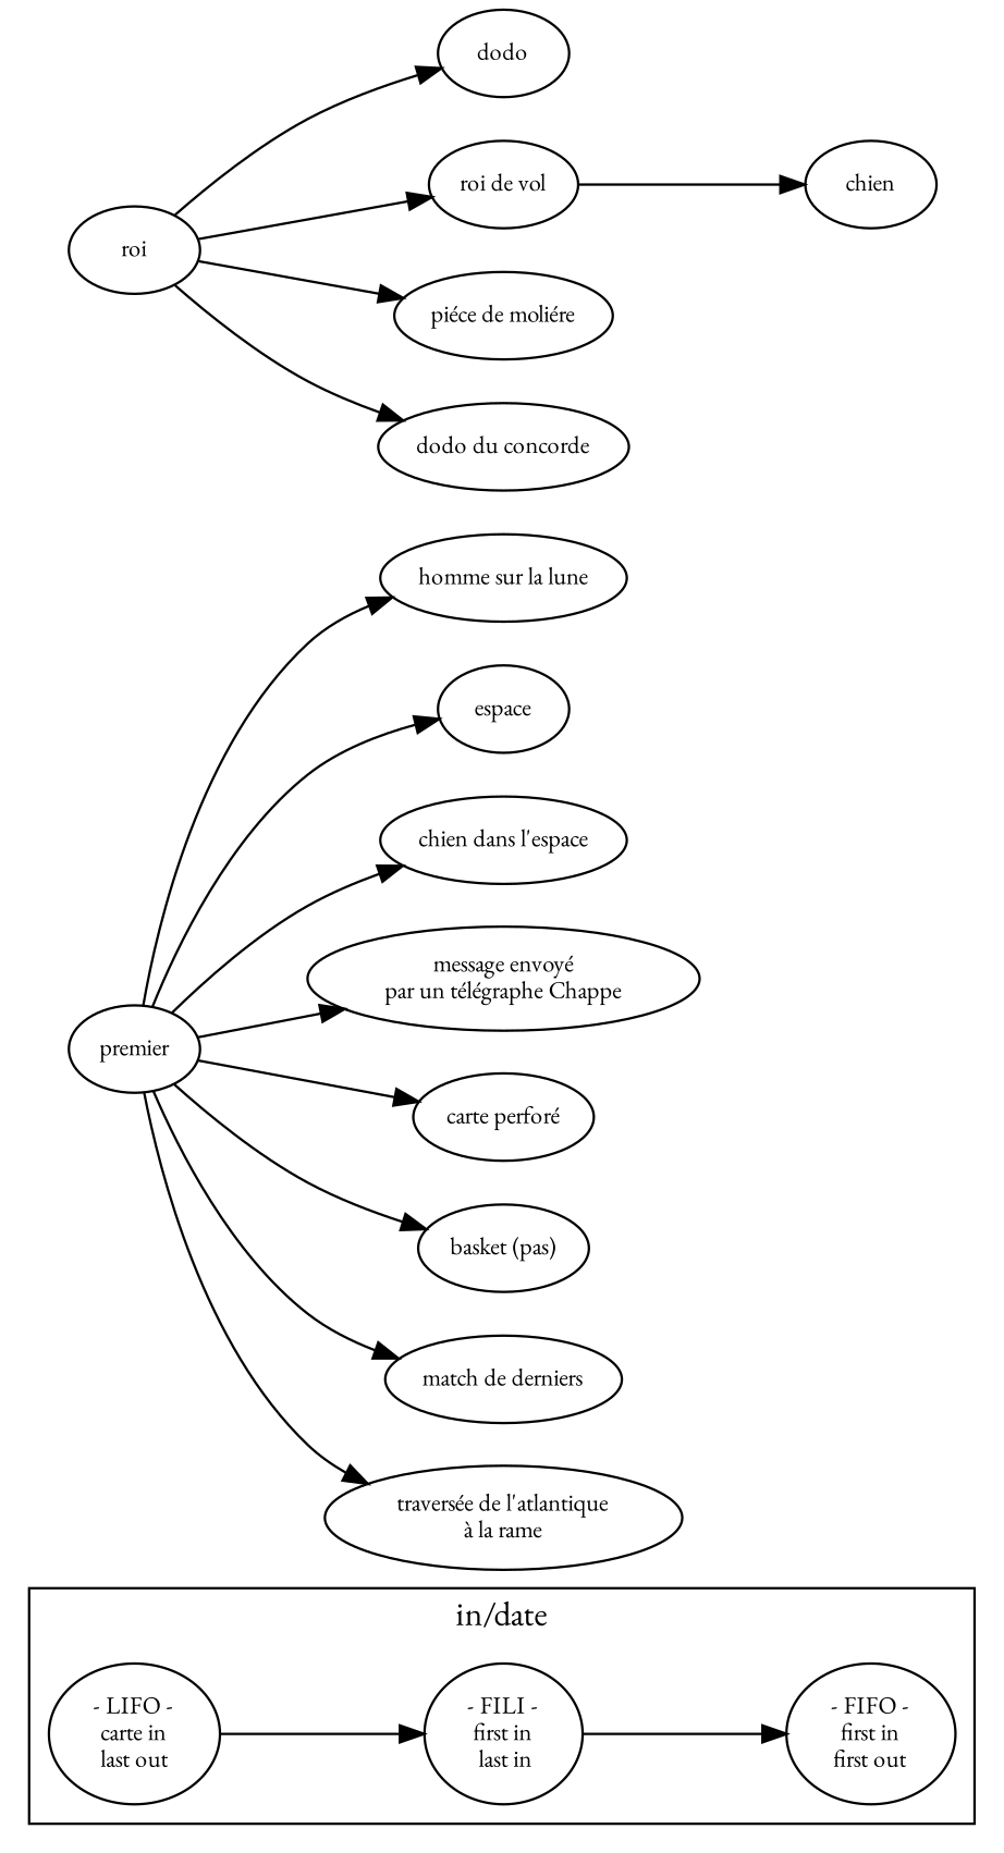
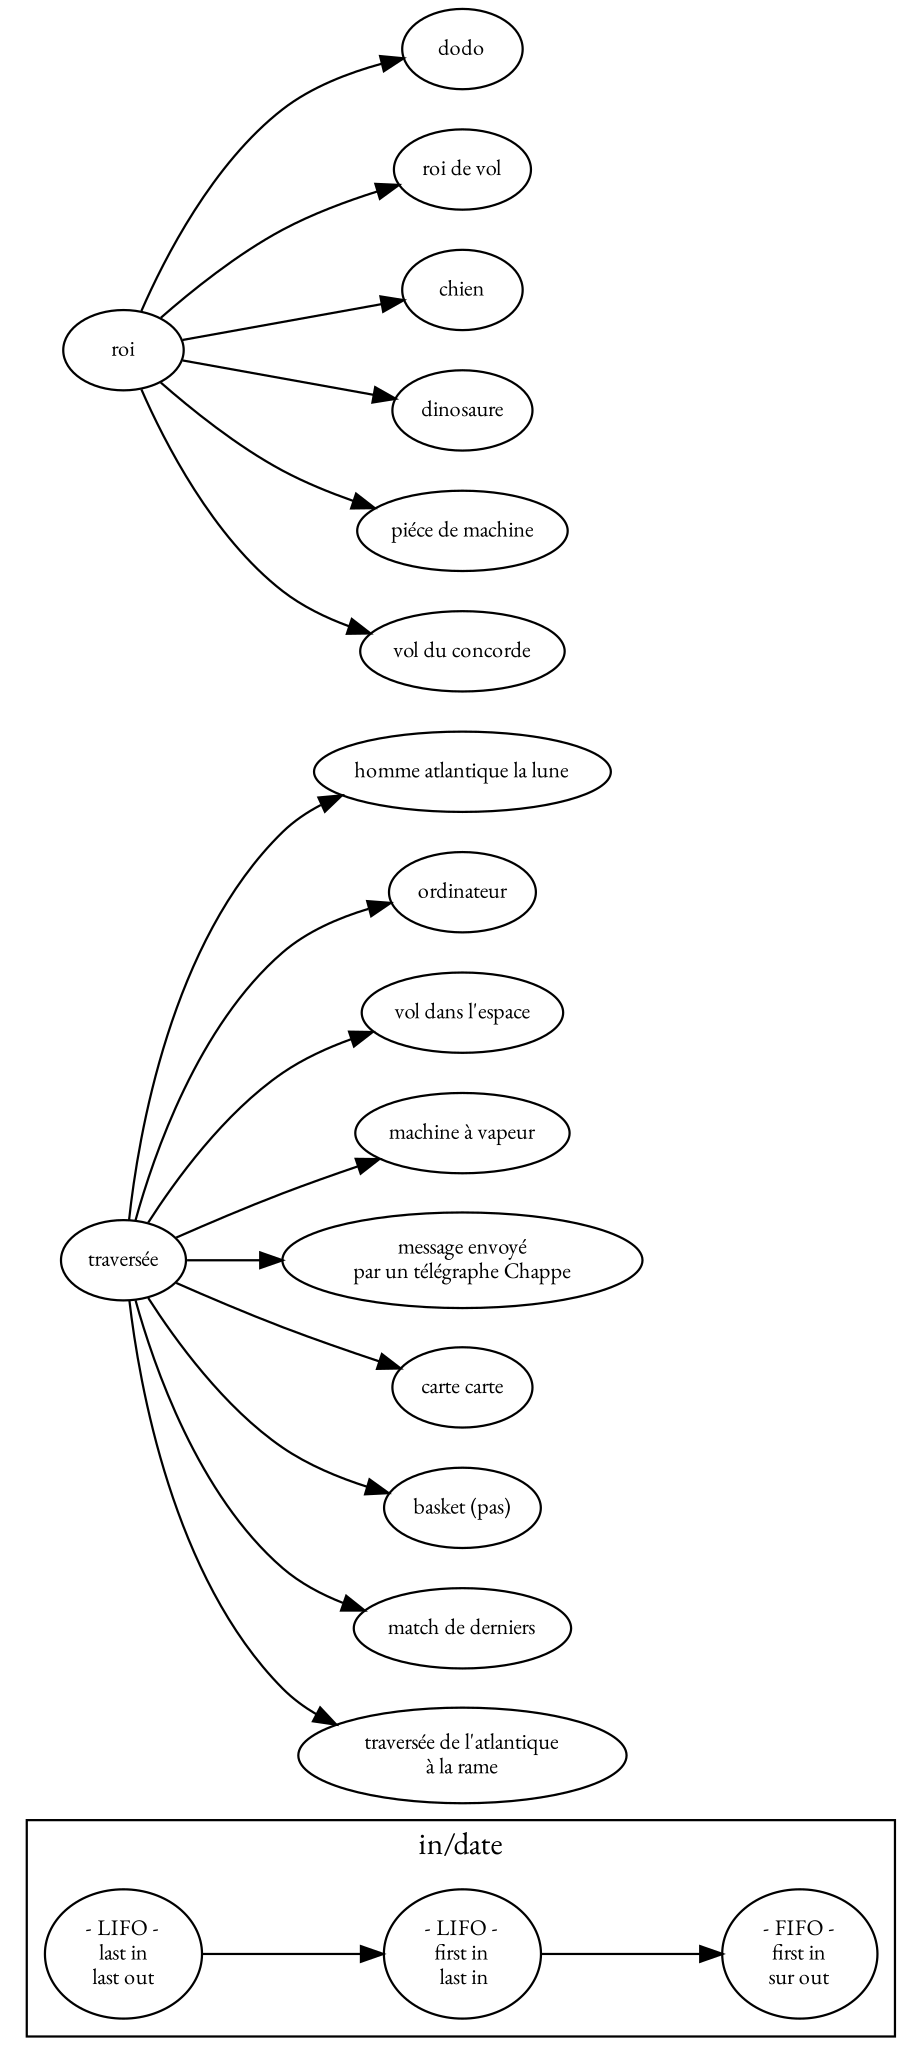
  digraph {
    fontname="EB Garamond"
    fontsize=14
    rankdir=LR
    node [fontname="EB Garamond" fontsize=10]
    edge [fontname="EB Garamond" fontsize=9]
-   n1 [label="- FIFO -\nfirst in\nfirst out"]
-   n2 [label="- LIFO -\ncarte in\nlast out"]
-   n3 [label="- FILI -\nfirst in\n last in"]
-   n4 [label=premier]
-   "homme sur la lune"
-   ordinateur [label=espace]
-   "chien dans l'espace"
+   n1 [label="- FIFO -\nfirst in\nsur out"]
+   n2 [label="- LIFO -\nlast in\nlast out"]
+   n3 [label="- LIFO -\nfirst in\n last in"]
+   n4 [label="traversée"]
+   "homme sur la lune" [label="homme atlantique la lune"]
+   ordinateur
+   "chien dans l'espace" [label="vol dans l'espace"]
+   "machine à vapeur"
    "message envoyé\npar un télégraphe Chappe"
-   "carte perforé"
+   "carte perforé" [label="carte carte"]
    n11 [label="basket (pas)"]
    n12 [label="match de derniers"]
    "traversée de l'atlantique\nà la rame"
    n14 [label=roi]
    dodo
    n16 [label="roi de vol"]
    n17 [label=chien]
-   "piéce de moliére"
-   "vol du concorde" [label="dodo du concorde"]
+   dinosaure
+   "piéce de moliére" [label="piéce de machine"]
+   "vol du concorde"
    subgraph cluster_1 {
      label="in/date"
      n1
      n2
      n3
    }
    n2 -> n3
    n3 -> n1
    n4 -> "homme sur la lune"
    n4 -> ordinateur
    n4 -> "chien dans l'espace"
+   n4 -> "machine à vapeur"
    n4 -> "message envoyé\npar un télégraphe Chappe"
    n4 -> "carte perforé"
    n4 -> n11
    n4 -> n12
    n4 -> "traversée de l'atlantique\nà la rame"
    n14 -> dodo
    n14 -> n16
-   n16 -> n17
+   n14 -> n17
+   n14 -> dinosaure
    n14 -> "piéce de moliére"
    n14 -> "vol du concorde"
  }
